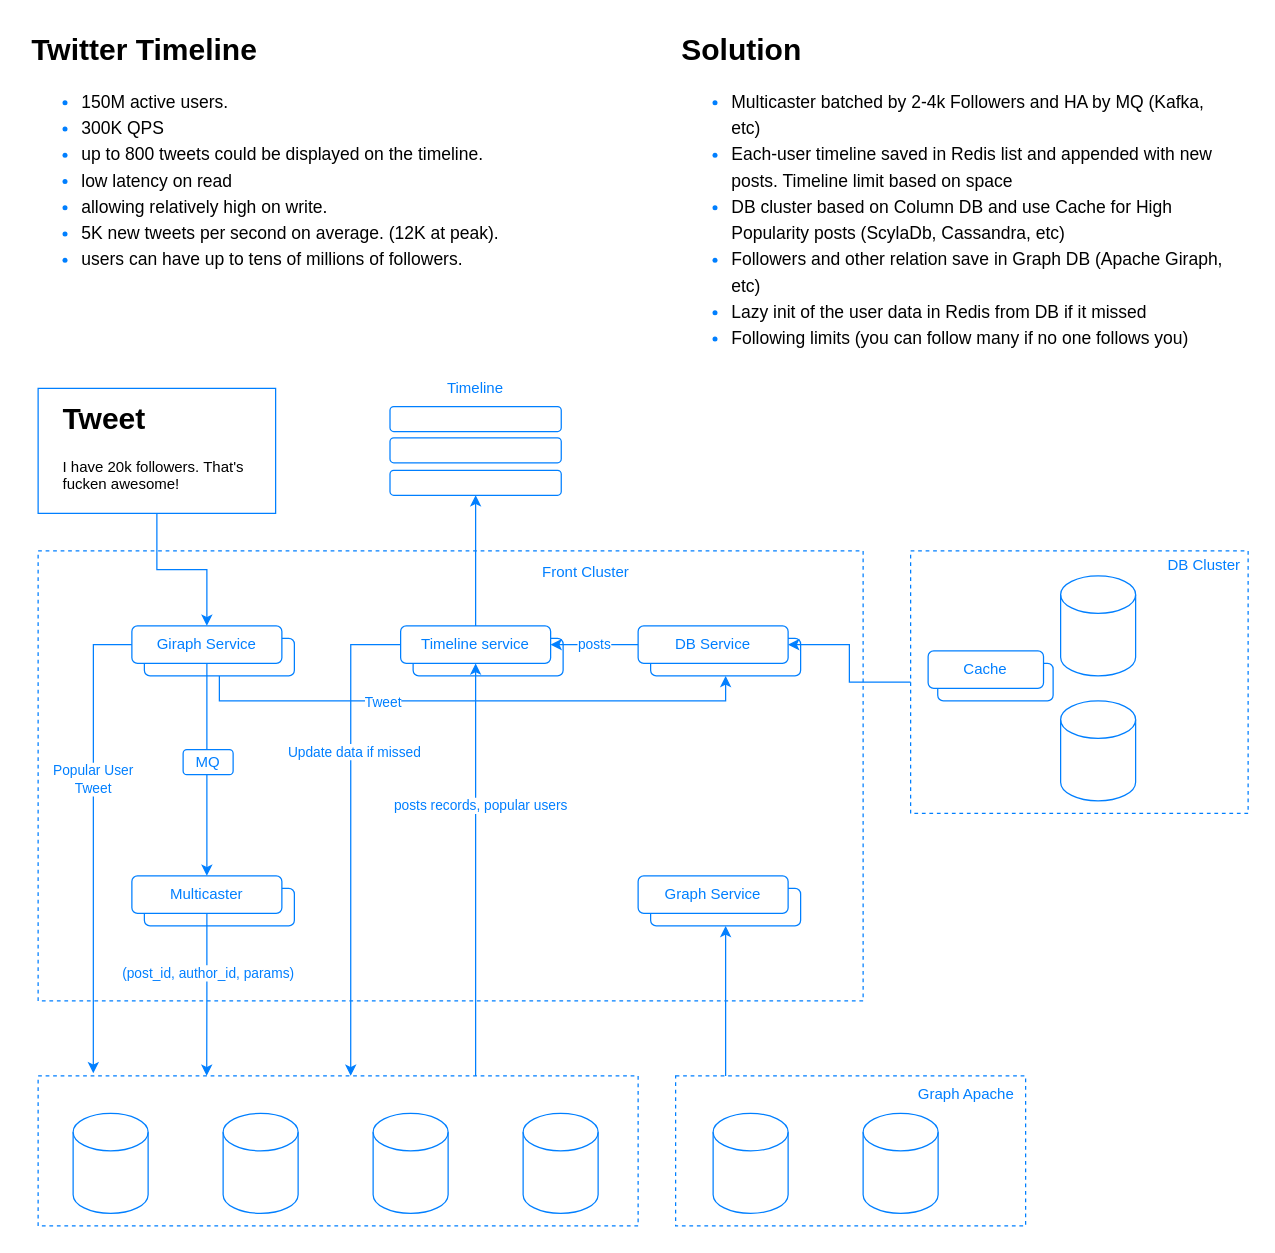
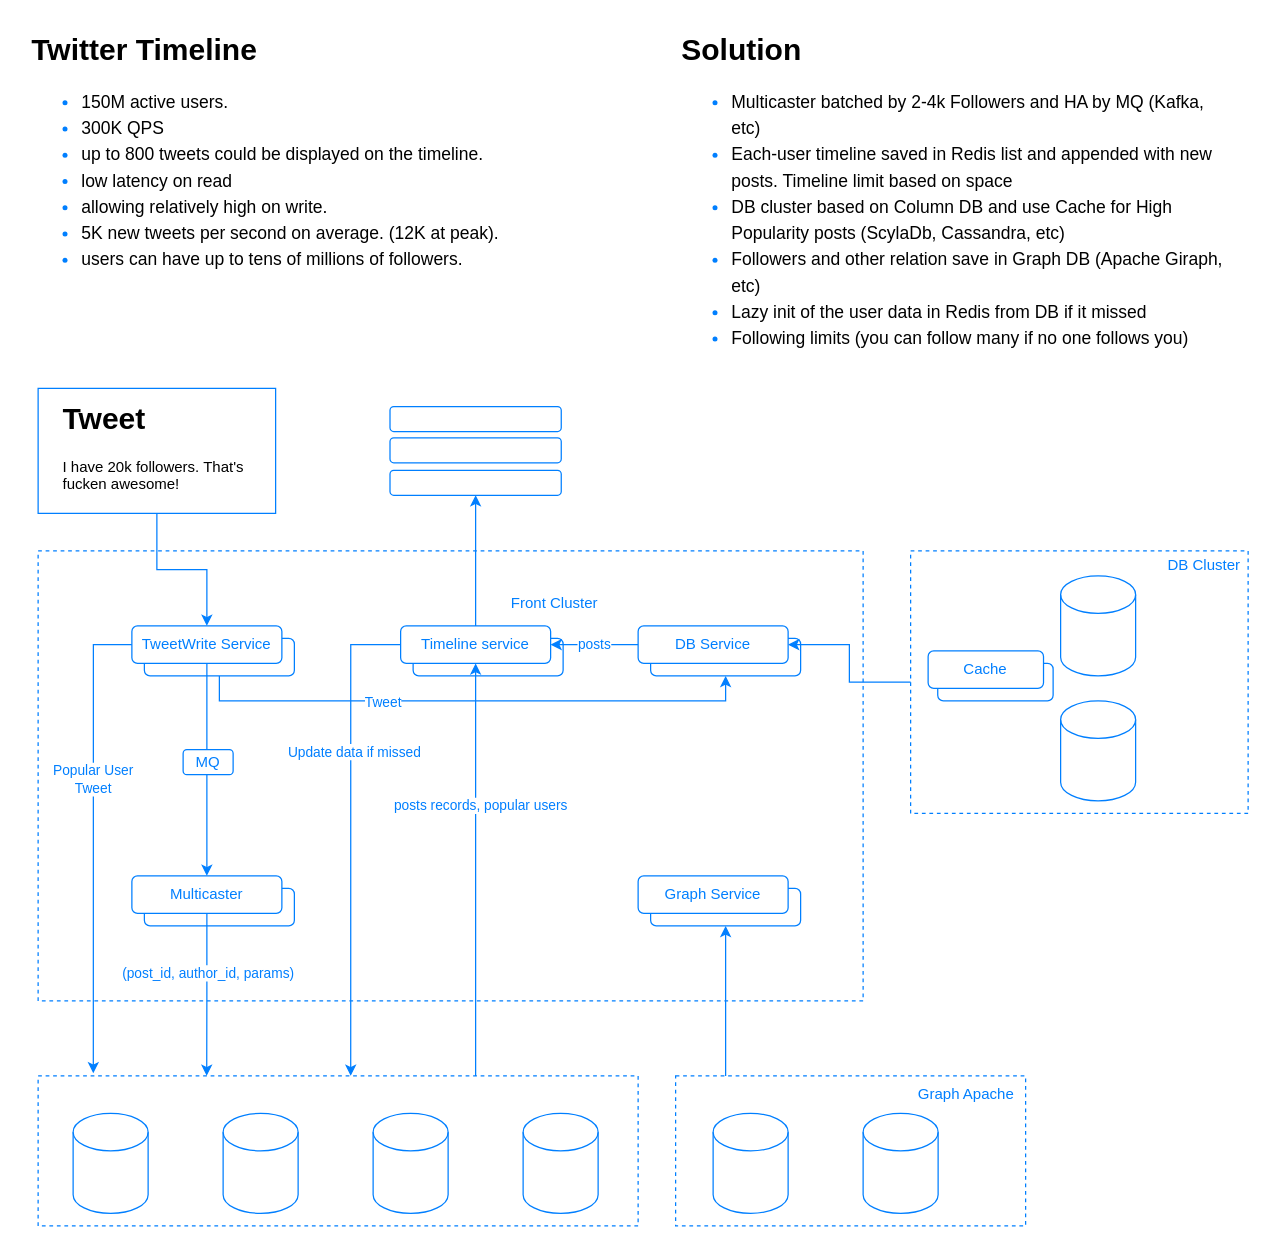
  <mxCell id="0" />
  <mxCell id="1" parent="0" />
  <mxCell id="2" value="" style="group" vertex="1" connectable="0" parent="1"><mxGeometry x="728" y="440" width="270" height="210" as="geometry" /></mxCell>
  <mxCell id="3" value="" style="rounded=0;whiteSpace=wrap;html=1;strokeColor=#007FFF;dashed=1;fillColor=none;" vertex="1" parent="2"><mxGeometry width="270" height="210" as="geometry" /></mxCell>
  <mxCell id="4" value="DB Cluster" style="text;html=1;strokeColor=none;fillColor=none;align=right;verticalAlign=middle;whiteSpace=wrap;rounded=0;fontColor=#007FFF;" vertex="1" parent="2"><mxGeometry x="204.188" y="-6" width="61.875" height="35" as="geometry" /></mxCell>
  <mxCell id="5" value="" style="shape=cylinder3;whiteSpace=wrap;html=1;boundedLbl=1;backgroundOutline=1;size=15;fontColor=#007FFF;strokeColor=#007FFF;fillColor=#ffffff;align=right;" vertex="1" parent="2"><mxGeometry x="120" y="20" width="60" height="80" as="geometry" /></mxCell>
  <mxCell id="6" value="" style="shape=cylinder3;whiteSpace=wrap;html=1;boundedLbl=1;backgroundOutline=1;size=15;fontColor=#007FFF;strokeColor=#007FFF;fillColor=#ffffff;align=right;" vertex="1" parent="2"><mxGeometry x="120" y="120" width="60" height="80" as="geometry" /></mxCell>
  <mxCell id="7" value="" style="group;fontColor=#007FFF;" vertex="1" connectable="0" parent="2"><mxGeometry x="14" y="80" width="100" height="40" as="geometry" /></mxCell>
  <mxCell id="8" value="" style="rounded=1;whiteSpace=wrap;html=1;strokeColor=#007FFF;fillColor=none;" vertex="1" parent="7"><mxGeometry x="7.692" y="10" width="92.308" height="30" as="geometry" /></mxCell>
  <mxCell id="9" value="Cache" style="rounded=1;whiteSpace=wrap;html=1;strokeColor=#007FFF;fontColor=#007FFF;" vertex="1" parent="7"><mxGeometry width="92.308" height="30" as="geometry" /></mxCell>
  <mxCell id="10" value="" style="rounded=0;whiteSpace=wrap;html=1;strokeColor=#007FFF;dashed=1;fillColor=none;" vertex="1" parent="1"><mxGeometry x="30" y="440" width="660" height="360" as="geometry" /></mxCell>
  <mxCell id="11" style="edgeStyle=orthogonalEdgeStyle;rounded=0;orthogonalLoop=1;jettySize=auto;html=1;entryX=0.5;entryY=0;entryDx=0;entryDy=0;strokeColor=#007FFF;" edge="1" parent="1" source="12" target="15"><mxGeometry relative="1" as="geometry" /></mxCell>
  <mxCell id="12" value="&lt;h1&gt;Tweet&lt;/h1&gt;&lt;p&gt;I have 20k followers. That's fucken awesome!&lt;/p&gt;" style="text;html=1;fillColor=none;spacing=0;spacingTop=-10;whiteSpace=wrap;overflow=hidden;rounded=0;strokeColor=#007FFF;spacingLeft=20;spacingBottom=20;spacingRight=20;" vertex="1" parent="1"><mxGeometry x="30" y="310" width="190" height="100" as="geometry" /></mxCell>
  <mxCell id="13" value="" style="group;fontColor=#007FFF;" vertex="1" connectable="0" parent="1"><mxGeometry x="105" y="500" width="130" height="40" as="geometry" /></mxCell>
  <mxCell id="14" value="" style="rounded=1;whiteSpace=wrap;html=1;strokeColor=#007FFF;fillColor=none;" vertex="1" parent="13"><mxGeometry x="10" y="10" width="120" height="30" as="geometry" /></mxCell>
- <mxCell id="15" value="Giraph Service" style="rounded=1;whiteSpace=wrap;html=1;strokeColor=#007FFF;fontColor=#007FFF;" vertex="1" parent="13"><mxGeometry width="120" height="30" as="geometry" /></mxCell>
- <mxCell id="16" value="Front Cluster" style="text;html=1;strokeColor=none;fillColor=none;align=right;verticalAlign=middle;whiteSpace=wrap;rounded=0;fontColor=#007FFF;" vertex="1" parent="1"><mxGeometry x="395" y="447" width="110" height="20" as="geometry" /></mxCell>
+ <mxCell id="15" value="TweetWrite Service" style="rounded=1;whiteSpace=wrap;html=1;strokeColor=#007FFF;fontColor=#007FFF;" vertex="1" parent="13"><mxGeometry width="120" height="30" as="geometry" /></mxCell>
+ <mxCell id="16" value="Front Cluster" style="text;html=1;strokeColor=none;fillColor=none;align=right;verticalAlign=middle;whiteSpace=wrap;rounded=0;fontColor=#007FFF;" vertex="1" parent="1"><mxGeometry x="370" y="472" width="110" height="20" as="geometry" /></mxCell>
  <mxCell id="17" value="" style="group;fontColor=#007FFF;" vertex="1" connectable="0" parent="1"><mxGeometry x="105" y="700" width="130" height="40" as="geometry" /></mxCell>
  <mxCell id="18" value="" style="rounded=1;whiteSpace=wrap;html=1;strokeColor=#007FFF;fillColor=none;" vertex="1" parent="17"><mxGeometry x="10" y="10" width="120" height="30" as="geometry" /></mxCell>
  <mxCell id="19" value="Multicaster" style="rounded=1;whiteSpace=wrap;html=1;strokeColor=#007FFF;fontColor=#007FFF;" vertex="1" parent="17"><mxGeometry width="120" height="30" as="geometry" /></mxCell>
  <mxCell id="20" style="edgeStyle=orthogonalEdgeStyle;rounded=0;orthogonalLoop=1;jettySize=auto;html=1;entryX=0.5;entryY=0;entryDx=0;entryDy=0;fontColor=#007FFF;strokeColor=#007FFF;" edge="1" parent="1" source="15" target="19"><mxGeometry relative="1" as="geometry" /></mxCell>
  <mxCell id="21" value="" style="group;fontColor=#007FFF;" vertex="1" connectable="0" parent="1"><mxGeometry x="320" y="500" width="130" height="40" as="geometry" /></mxCell>
  <mxCell id="22" value="" style="rounded=1;whiteSpace=wrap;html=1;strokeColor=#007FFF;fillColor=none;" vertex="1" parent="21"><mxGeometry x="10" y="10" width="120" height="30" as="geometry" /></mxCell>
  <mxCell id="23" value="Timeline service" style="rounded=1;whiteSpace=wrap;html=1;strokeColor=#007FFF;fontColor=#007FFF;" vertex="1" parent="21"><mxGeometry width="120" height="30" as="geometry" /></mxCell>
  <mxCell id="24" value="" style="group" vertex="1" connectable="0" parent="1"><mxGeometry x="30" y="860" width="480" height="120" as="geometry" /></mxCell>
  <mxCell id="25" value="" style="rounded=0;whiteSpace=wrap;html=1;strokeColor=#007FFF;dashed=1;fillColor=none;" vertex="1" parent="24"><mxGeometry width="480" height="120" as="geometry" /></mxCell>
  <mxCell id="26" value="" style="shape=cylinder3;whiteSpace=wrap;html=1;boundedLbl=1;backgroundOutline=1;size=15;fontColor=#007FFF;strokeColor=#007FFF;fillColor=#ffffff;align=right;" vertex="1" parent="24"><mxGeometry x="28" y="30" width="60" height="80" as="geometry" /></mxCell>
  <mxCell id="27" value="" style="shape=cylinder3;whiteSpace=wrap;html=1;boundedLbl=1;backgroundOutline=1;size=15;fontColor=#007FFF;strokeColor=#007FFF;fillColor=#ffffff;align=right;" vertex="1" parent="24"><mxGeometry x="148" y="30" width="60" height="80" as="geometry" /></mxCell>
  <mxCell id="28" value="" style="shape=cylinder3;whiteSpace=wrap;html=1;boundedLbl=1;backgroundOutline=1;size=15;fontColor=#007FFF;strokeColor=#007FFF;fillColor=#ffffff;align=right;" vertex="1" parent="24"><mxGeometry x="268" y="30" width="60" height="80" as="geometry" /></mxCell>
  <mxCell id="29" value="" style="shape=cylinder3;whiteSpace=wrap;html=1;boundedLbl=1;backgroundOutline=1;size=15;fontColor=#007FFF;strokeColor=#007FFF;fillColor=#ffffff;align=right;" vertex="1" parent="24"><mxGeometry x="388" y="30" width="60" height="80" as="geometry" /></mxCell>
  <mxCell id="30" style="edgeStyle=orthogonalEdgeStyle;rounded=0;orthogonalLoop=1;jettySize=auto;html=1;entryX=0.5;entryY=1;entryDx=0;entryDy=0;fontColor=#007FFF;strokeColor=#007FFF;" edge="1" parent="1" source="25" target="23"><mxGeometry relative="1" as="geometry"><Array as="points"><mxPoint x="380" y="680" /><mxPoint x="380" y="680" /></Array></mxGeometry></mxCell>
  <mxCell id="31" value="posts records, popular users" style="edgeLabel;html=1;align=center;verticalAlign=middle;resizable=0;points=[];fontColor=#007FFF;" vertex="1" connectable="0" parent="30"><mxGeometry x="0.318" y="-3" relative="1" as="geometry"><mxPoint as="offset" /></mxGeometry></mxCell>
  <mxCell id="32" style="edgeStyle=orthogonalEdgeStyle;rounded=0;orthogonalLoop=1;jettySize=auto;html=1;fontColor=#007FFF;strokeColor=#007FFF;entryX=0.281;entryY=0;entryDx=0;entryDy=0;entryPerimeter=0;" edge="1" parent="1" source="19" target="25"><mxGeometry relative="1" as="geometry"><mxPoint x="165" y="700" as="targetPoint" /></mxGeometry></mxCell>
  <mxCell id="33" value="(post_id, author_id, params)" style="edgeLabel;html=1;align=center;verticalAlign=middle;resizable=0;points=[];fontColor=#007FFF;" vertex="1" connectable="0" parent="32"><mxGeometry x="-0.272" relative="1" as="geometry"><mxPoint as="offset" /></mxGeometry></mxCell>
  <mxCell id="34" value="" style="group" vertex="1" connectable="0" parent="1"><mxGeometry x="311.5" y="324.5" width="137" height="71" as="geometry" /></mxCell>
  <mxCell id="35" value="" style="rounded=1;whiteSpace=wrap;html=1;fontColor=#007FFF;strokeColor=#007FFF;fillColor=#ffffff;align=right;" vertex="1" parent="34"><mxGeometry width="137" height="20" as="geometry" /></mxCell>
  <mxCell id="36" value="" style="rounded=1;whiteSpace=wrap;html=1;fontColor=#007FFF;strokeColor=#007FFF;fillColor=#ffffff;align=right;" vertex="1" parent="34"><mxGeometry y="25" width="137" height="20" as="geometry" /></mxCell>
  <mxCell id="37" value="" style="rounded=1;whiteSpace=wrap;html=1;fontColor=#007FFF;strokeColor=#007FFF;fillColor=#ffffff;align=right;" vertex="1" parent="34"><mxGeometry y="51" width="137" height="20" as="geometry" /></mxCell>
  <mxCell id="38" style="edgeStyle=orthogonalEdgeStyle;rounded=0;orthogonalLoop=1;jettySize=auto;html=1;fontColor=#007FFF;strokeColor=#007FFF;" edge="1" parent="1" source="23" target="37"><mxGeometry relative="1" as="geometry" /></mxCell>
- <mxCell id="39" value="Timeline" style="text;html=1;strokeColor=none;fillColor=none;align=center;verticalAlign=middle;whiteSpace=wrap;rounded=0;fontColor=#007FFF;" vertex="1" parent="1"><mxGeometry x="360" y="300" width="40" height="20" as="geometry" /></mxCell>
  <mxCell id="40" value="" style="group;fontColor=#007FFF;" vertex="1" connectable="0" parent="1"><mxGeometry x="510" y="500" width="130" height="40" as="geometry" /></mxCell>
  <mxCell id="41" value="" style="rounded=1;whiteSpace=wrap;html=1;strokeColor=#007FFF;fillColor=none;" vertex="1" parent="40"><mxGeometry x="10" y="10" width="120" height="30" as="geometry" /></mxCell>
  <mxCell id="42" value="DB Service" style="rounded=1;whiteSpace=wrap;html=1;strokeColor=#007FFF;fontColor=#007FFF;" vertex="1" parent="40"><mxGeometry width="120" height="30" as="geometry" /></mxCell>
  <mxCell id="43" value="posts" style="edgeStyle=orthogonalEdgeStyle;rounded=0;orthogonalLoop=1;jettySize=auto;html=1;fontColor=#007FFF;strokeColor=#007FFF;" edge="1" parent="1" source="42" target="23"><mxGeometry relative="1" as="geometry" /></mxCell>
  <mxCell id="44" style="edgeStyle=orthogonalEdgeStyle;rounded=0;orthogonalLoop=1;jettySize=auto;html=1;entryX=1;entryY=0.5;entryDx=0;entryDy=0;fontColor=#007FFF;strokeColor=#007FFF;" edge="1" parent="1" source="3" target="42"><mxGeometry relative="1" as="geometry" /></mxCell>
  <mxCell id="45" style="edgeStyle=orthogonalEdgeStyle;rounded=0;orthogonalLoop=1;jettySize=auto;html=1;entryX=0.5;entryY=1;entryDx=0;entryDy=0;fontColor=#007FFF;strokeColor=#007FFF;" edge="1" parent="1" source="14" target="41"><mxGeometry relative="1" as="geometry"><Array as="points"><mxPoint x="175" y="560" /><mxPoint x="580" y="560" /></Array></mxGeometry></mxCell>
  <mxCell id="46" value="Tweet" style="edgeLabel;html=1;align=center;verticalAlign=middle;resizable=0;points=[];fontColor=#007FFF;" vertex="1" connectable="0" parent="45"><mxGeometry x="-0.443" relative="1" as="geometry"><mxPoint x="26" as="offset" /></mxGeometry></mxCell>
  <mxCell id="47" value="&lt;p style=&quot;line-height: 150%&quot;&gt;&lt;/p&gt;&lt;h1 style=&quot;font-size: 14px&quot;&gt;&lt;/h1&gt;&lt;h1&gt;&lt;font color=&quot;#000000&quot;&gt;Twitter Timeline&lt;/font&gt;&lt;/h1&gt;&lt;ul style=&quot;font-size: 14px ; line-height: 150%&quot;&gt;&lt;li&gt;&lt;font color=&quot;#000000&quot; style=&quot;font-weight: normal ; font-size: 14px&quot;&gt;150M active users.&lt;/font&gt;&lt;/li&gt;&lt;li&gt;&lt;font color=&quot;#000000&quot; style=&quot;font-weight: normal ; font-size: 14px&quot;&gt;300K QPS&lt;/font&gt;&lt;/li&gt;&lt;li&gt;&lt;font color=&quot;#000000&quot; style=&quot;font-weight: normal ; font-size: 14px&quot;&gt;up to 800 tweets could be displayed on the timeline.&lt;/font&gt;&lt;/li&gt;&lt;li&gt;&lt;font color=&quot;#000000&quot; style=&quot;font-weight: normal ; font-size: 14px&quot;&gt;low latency on read&amp;nbsp;&lt;/font&gt;&lt;/li&gt;&lt;li&gt;&lt;font color=&quot;#000000&quot; style=&quot;font-weight: normal ; font-size: 14px&quot;&gt;allowing relatively high on write.&lt;/font&gt;&lt;/li&gt;&lt;li&gt;&lt;font color=&quot;#000000&quot; style=&quot;font-weight: normal ; font-size: 14px&quot;&gt;5K new tweets per second on average. (12K at peak).&lt;/font&gt;&lt;/li&gt;&lt;li&gt;&lt;font color=&quot;#000000&quot; style=&quot;font-weight: normal ; font-size: 14px&quot;&gt;users can have up to tens of millions of followers.&lt;/font&gt;&lt;/li&gt;&lt;/ul&gt;&lt;p&gt;&lt;/p&gt;" style="text;html=1;strokeColor=none;fillColor=none;spacing=5;spacingTop=-20;whiteSpace=wrap;overflow=hidden;rounded=0;fontColor=#007FFF;align=left;fontStyle=0" vertex="1" parent="1"><mxGeometry x="20" y="20" width="450" height="230" as="geometry" /></mxCell>
  <mxCell id="48" style="edgeStyle=orthogonalEdgeStyle;rounded=0;orthogonalLoop=1;jettySize=auto;html=1;entryX=0.5;entryY=1;entryDx=0;entryDy=0;fontColor=#007FFF;strokeColor=#007FFF;" edge="1" parent="1" source="49" target="54"><mxGeometry relative="1" as="geometry"><Array as="points"><mxPoint x="580" y="850" /><mxPoint x="580" y="850" /></Array></mxGeometry></mxCell>
  <mxCell id="49" value="" style="rounded=0;whiteSpace=wrap;html=1;strokeColor=#007FFF;dashed=1;fillColor=none;" vertex="1" parent="1"><mxGeometry x="540" y="860" width="280" height="120" as="geometry" /></mxCell>
  <mxCell id="50" value="" style="shape=cylinder3;whiteSpace=wrap;html=1;boundedLbl=1;backgroundOutline=1;size=15;fontColor=#007FFF;strokeColor=#007FFF;fillColor=#ffffff;align=right;" vertex="1" parent="1"><mxGeometry x="570" y="890" width="60" height="80" as="geometry" /></mxCell>
  <mxCell id="51" value="" style="shape=cylinder3;whiteSpace=wrap;html=1;boundedLbl=1;backgroundOutline=1;size=15;fontColor=#007FFF;strokeColor=#007FFF;fillColor=#ffffff;align=right;" vertex="1" parent="1"><mxGeometry x="690" y="890" width="60" height="80" as="geometry" /></mxCell>
  <mxCell id="52" value="Graph Apache" style="text;html=1;strokeColor=none;fillColor=none;align=right;verticalAlign=middle;whiteSpace=wrap;rounded=0;fontColor=#007FFF;" vertex="1" parent="1"><mxGeometry x="703" y="865" width="110" height="20" as="geometry" /></mxCell>
  <mxCell id="53" value="" style="group;fontColor=#007FFF;" vertex="1" connectable="0" parent="1"><mxGeometry x="510" y="700" width="130" height="40" as="geometry" /></mxCell>
  <mxCell id="54" value="" style="rounded=1;whiteSpace=wrap;html=1;strokeColor=#007FFF;fillColor=none;" vertex="1" parent="53"><mxGeometry x="10" y="10" width="120" height="30" as="geometry" /></mxCell>
  <mxCell id="55" value="Graph Service" style="rounded=1;whiteSpace=wrap;html=1;strokeColor=#007FFF;fontColor=#007FFF;" vertex="1" parent="53"><mxGeometry width="120" height="30" as="geometry" /></mxCell>
  <mxCell id="56" value="MQ" style="rounded=1;whiteSpace=wrap;html=1;fontColor=#007FFF;strokeColor=#007FFF;fillColor=#ffffff;align=center;" vertex="1" parent="1"><mxGeometry x="146" y="599" width="40" height="20" as="geometry" /></mxCell>
  <mxCell id="57" value="&lt;p style=&quot;line-height: 150%&quot;&gt;&lt;/p&gt;&lt;h1 style=&quot;font-size: 14px&quot;&gt;&lt;/h1&gt;&lt;h1&gt;&lt;font color=&quot;#000000&quot;&gt;Solution&lt;/font&gt;&lt;/h1&gt;&lt;ul style=&quot;line-height: 150% ; font-size: 14px&quot;&gt;&lt;li&gt;&lt;font color=&quot;#000000&quot; style=&quot;font-weight: normal ; font-size: 14px&quot;&gt;Multicaster batched by 2-4k Followers and HA by MQ (Kafka, etc)&lt;/font&gt;&lt;/li&gt;&lt;li&gt;&lt;font color=&quot;#000000&quot;&gt;Each-user timeline saved in Redis list and appended with new posts. Timeline limit based on space&lt;/font&gt;&lt;/li&gt;&lt;li&gt;&lt;font color=&quot;#000000&quot;&gt;DB cluster based on Column DB and use Cache for High Popularity posts (ScylaDb, Cassandra, etc)&lt;/font&gt;&lt;/li&gt;&lt;li&gt;&lt;font color=&quot;#000000&quot;&gt;Followers and other relation save in Graph DB (Apache Giraph, etc)&lt;/font&gt;&lt;/li&gt;&lt;li&gt;&lt;font color=&quot;#000000&quot;&gt;Lazy init of the user data in Redis from DB if it missed&lt;/font&gt;&lt;/li&gt;&lt;li&gt;&lt;font color=&quot;#000000&quot;&gt;Following limits (you can follow many if no one follows you)&lt;/font&gt;&lt;/li&gt;&lt;/ul&gt;&lt;p&gt;&lt;/p&gt;" style="text;html=1;strokeColor=none;fillColor=none;spacing=5;spacingTop=-20;whiteSpace=wrap;overflow=hidden;rounded=0;fontColor=#007FFF;align=left;fontStyle=0" vertex="1" parent="1"><mxGeometry x="540" y="20" width="450" height="280" as="geometry" /></mxCell>
  <mxCell id="58" style="edgeStyle=orthogonalEdgeStyle;rounded=0;orthogonalLoop=1;jettySize=auto;html=1;entryX=0.092;entryY=-0.017;entryDx=0;entryDy=0;entryPerimeter=0;fontColor=#007FFF;strokeColor=#007FFF;" edge="1" parent="1" source="15" target="25"><mxGeometry relative="1" as="geometry"><Array as="points"><mxPoint x="74" y="515" /></Array></mxGeometry></mxCell>
  <mxCell id="59" value="Popular User &lt;br&gt;Tweet" style="edgeLabel;html=1;align=center;verticalAlign=middle;resizable=0;points=[];fontColor=#007FFF;" vertex="1" connectable="0" parent="58"><mxGeometry x="-0.263" y="-1" relative="1" as="geometry"><mxPoint as="offset" /></mxGeometry></mxCell>
  <mxCell id="60" style="edgeStyle=orthogonalEdgeStyle;rounded=0;orthogonalLoop=1;jettySize=auto;html=1;entryX=0.521;entryY=0;entryDx=0;entryDy=0;entryPerimeter=0;fontColor=#007FFF;strokeColor=#007FFF;" edge="1" parent="1" source="23" target="25"><mxGeometry relative="1" as="geometry"><Array as="points"><mxPoint x="280" y="515" /></Array></mxGeometry></mxCell>
  <mxCell id="61" value="Update data if missed" style="edgeLabel;html=1;align=center;verticalAlign=middle;resizable=0;points=[];fontColor=#007FFF;" vertex="1" connectable="0" parent="60"><mxGeometry x="-0.216" y="2" relative="1" as="geometry"><mxPoint y="-26" as="offset" /></mxGeometry></mxCell>
